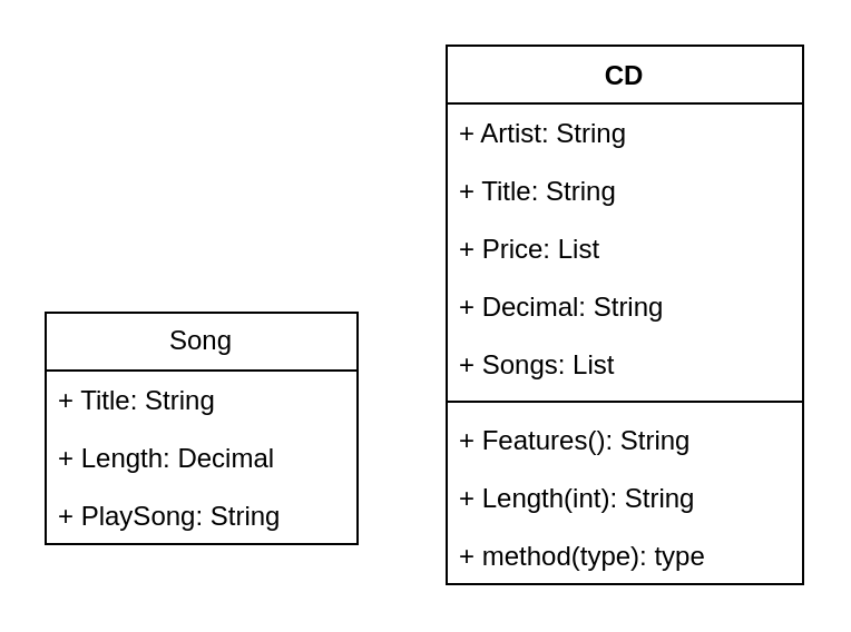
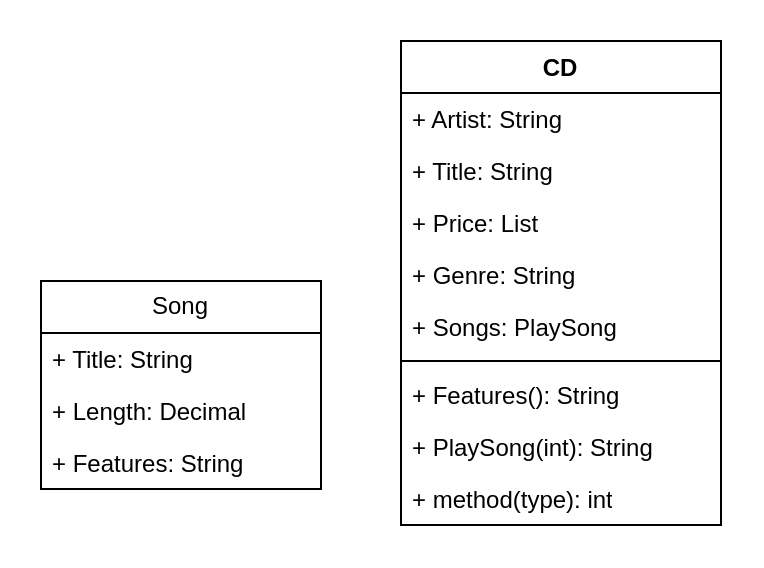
  <mxCell id="0" />
  <mxCell id="1" parent="0" />
  <mxCell id="2" value="CD" style="swimlane;fontStyle=1;align=center;verticalAlign=top;childLayout=stackLayout;horizontal=1;startSize=26;horizontalStack=0;resizeParent=1;resizeParentMax=0;resizeLast=0;collapsible=1;marginBottom=0;whiteSpace=wrap;html=1;" vertex="1" parent="1"><mxGeometry x="200" y="20" width="160" height="242" as="geometry" /></mxCell>
  <mxCell id="3" value="+ Artist: String" style="text;strokeColor=none;fillColor=none;align=left;verticalAlign=top;spacingLeft=4;spacingRight=4;overflow=hidden;rotatable=0;points=[[0,0.5],[1,0.5]];portConstraint=eastwest;whiteSpace=wrap;html=1;" vertex="1" parent="2"><mxGeometry y="26" width="160" height="26" as="geometry" /></mxCell>
  <mxCell id="4" value="+ Title: String" style="text;strokeColor=none;fillColor=none;align=left;verticalAlign=top;spacingLeft=4;spacingRight=4;overflow=hidden;rotatable=0;points=[[0,0.5],[1,0.5]];portConstraint=eastwest;whiteSpace=wrap;html=1;" vertex="1" parent="2"><mxGeometry y="52" width="160" height="26" as="geometry" /></mxCell>
  <mxCell id="5" value="+ Price: List" style="text;strokeColor=none;fillColor=none;align=left;verticalAlign=top;spacingLeft=4;spacingRight=4;overflow=hidden;rotatable=0;points=[[0,0.5],[1,0.5]];portConstraint=eastwest;whiteSpace=wrap;html=1;" vertex="1" parent="2"><mxGeometry y="78" width="160" height="26" as="geometry" /></mxCell>
- <mxCell id="6" value="+ Decimal: String" style="text;strokeColor=none;fillColor=none;align=left;verticalAlign=top;spacingLeft=4;spacingRight=4;overflow=hidden;rotatable=0;points=[[0,0.5],[1,0.5]];portConstraint=eastwest;whiteSpace=wrap;html=1;" vertex="1" parent="2"><mxGeometry y="104" width="160" height="26" as="geometry" /></mxCell>
- <mxCell id="7" value="+ Songs: List" style="text;strokeColor=none;fillColor=none;align=left;verticalAlign=top;spacingLeft=4;spacingRight=4;overflow=hidden;rotatable=0;points=[[0,0.5],[1,0.5]];portConstraint=eastwest;whiteSpace=wrap;html=1;" vertex="1" parent="2"><mxGeometry y="130" width="160" height="26" as="geometry" /></mxCell>
+ <mxCell id="6" value="+ Genre: String" style="text;strokeColor=none;fillColor=none;align=left;verticalAlign=top;spacingLeft=4;spacingRight=4;overflow=hidden;rotatable=0;points=[[0,0.5],[1,0.5]];portConstraint=eastwest;whiteSpace=wrap;html=1;" vertex="1" parent="2"><mxGeometry y="104" width="160" height="26" as="geometry" /></mxCell>
+ <mxCell id="7" value="+ Songs: PlaySong" style="text;strokeColor=none;fillColor=none;align=left;verticalAlign=top;spacingLeft=4;spacingRight=4;overflow=hidden;rotatable=0;points=[[0,0.5],[1,0.5]];portConstraint=eastwest;whiteSpace=wrap;html=1;" vertex="1" parent="2"><mxGeometry y="130" width="160" height="26" as="geometry" /></mxCell>
  <mxCell id="8" value="" style="line;strokeWidth=1;fillColor=none;align=left;verticalAlign=middle;spacingTop=-1;spacingLeft=3;spacingRight=3;rotatable=0;labelPosition=right;points=[];portConstraint=eastwest;strokeColor=inherit;" vertex="1" parent="2"><mxGeometry y="156" width="160" height="8" as="geometry" /></mxCell>
  <mxCell id="9" value="+ Features(): String" style="text;strokeColor=none;fillColor=none;align=left;verticalAlign=top;spacingLeft=4;spacingRight=4;overflow=hidden;rotatable=0;points=[[0,0.5],[1,0.5]];portConstraint=eastwest;whiteSpace=wrap;html=1;" vertex="1" parent="2"><mxGeometry y="164" width="160" height="26" as="geometry" /></mxCell>
- <mxCell id="10" value="+ Length(int): String" style="text;strokeColor=none;fillColor=none;align=left;verticalAlign=top;spacingLeft=4;spacingRight=4;overflow=hidden;rotatable=0;points=[[0,0.5],[1,0.5]];portConstraint=eastwest;whiteSpace=wrap;html=1;" vertex="1" parent="2"><mxGeometry y="190" width="160" height="26" as="geometry" /></mxCell>
- <mxCell id="11" value="+ method(type): type" style="text;strokeColor=none;fillColor=none;align=left;verticalAlign=top;spacingLeft=4;spacingRight=4;overflow=hidden;rotatable=0;points=[[0,0.5],[1,0.5]];portConstraint=eastwest;whiteSpace=wrap;html=1;" vertex="1" parent="2"><mxGeometry y="216" width="160" height="26" as="geometry" /></mxCell>
+ <mxCell id="10" value="+ PlaySong(int): String" style="text;strokeColor=none;fillColor=none;align=left;verticalAlign=top;spacingLeft=4;spacingRight=4;overflow=hidden;rotatable=0;points=[[0,0.5],[1,0.5]];portConstraint=eastwest;whiteSpace=wrap;html=1;" vertex="1" parent="2"><mxGeometry y="190" width="160" height="26" as="geometry" /></mxCell>
+ <mxCell id="11" value="+ method(type): int" style="text;strokeColor=none;fillColor=none;align=left;verticalAlign=top;spacingLeft=4;spacingRight=4;overflow=hidden;rotatable=0;points=[[0,0.5],[1,0.5]];portConstraint=eastwest;whiteSpace=wrap;html=1;" vertex="1" parent="2"><mxGeometry y="216" width="160" height="26" as="geometry" /></mxCell>
  <mxCell id="12" value="Song" style="swimlane;fontStyle=0;childLayout=stackLayout;horizontal=1;startSize=26;fillColor=none;horizontalStack=0;resizeParent=1;resizeParentMax=0;resizeLast=0;collapsible=1;marginBottom=0;whiteSpace=wrap;html=1;" vertex="1" parent="1"><mxGeometry x="20" y="140" width="140" height="104" as="geometry" /></mxCell>
  <mxCell id="13" value="+ Title: String" style="text;strokeColor=none;fillColor=none;align=left;verticalAlign=top;spacingLeft=4;spacingRight=4;overflow=hidden;rotatable=0;points=[[0,0.5],[1,0.5]];portConstraint=eastwest;whiteSpace=wrap;html=1;" vertex="1" parent="12"><mxGeometry y="26" width="140" height="26" as="geometry" /></mxCell>
  <mxCell id="14" value="+ Length: Decimal" style="text;strokeColor=none;fillColor=none;align=left;verticalAlign=top;spacingLeft=4;spacingRight=4;overflow=hidden;rotatable=0;points=[[0,0.5],[1,0.5]];portConstraint=eastwest;whiteSpace=wrap;html=1;" vertex="1" parent="12"><mxGeometry y="52" width="140" height="26" as="geometry" /></mxCell>
- <mxCell id="15" value="+ PlaySong: String" style="text;strokeColor=none;fillColor=none;align=left;verticalAlign=top;spacingLeft=4;spacingRight=4;overflow=hidden;rotatable=0;points=[[0,0.5],[1,0.5]];portConstraint=eastwest;whiteSpace=wrap;html=1;" vertex="1" parent="12"><mxGeometry y="78" width="140" height="26" as="geometry" /></mxCell>
+ <mxCell id="15" value="+ Features: String" style="text;strokeColor=none;fillColor=none;align=left;verticalAlign=top;spacingLeft=4;spacingRight=4;overflow=hidden;rotatable=0;points=[[0,0.5],[1,0.5]];portConstraint=eastwest;whiteSpace=wrap;html=1;" vertex="1" parent="12"><mxGeometry y="78" width="140" height="26" as="geometry" /></mxCell>
